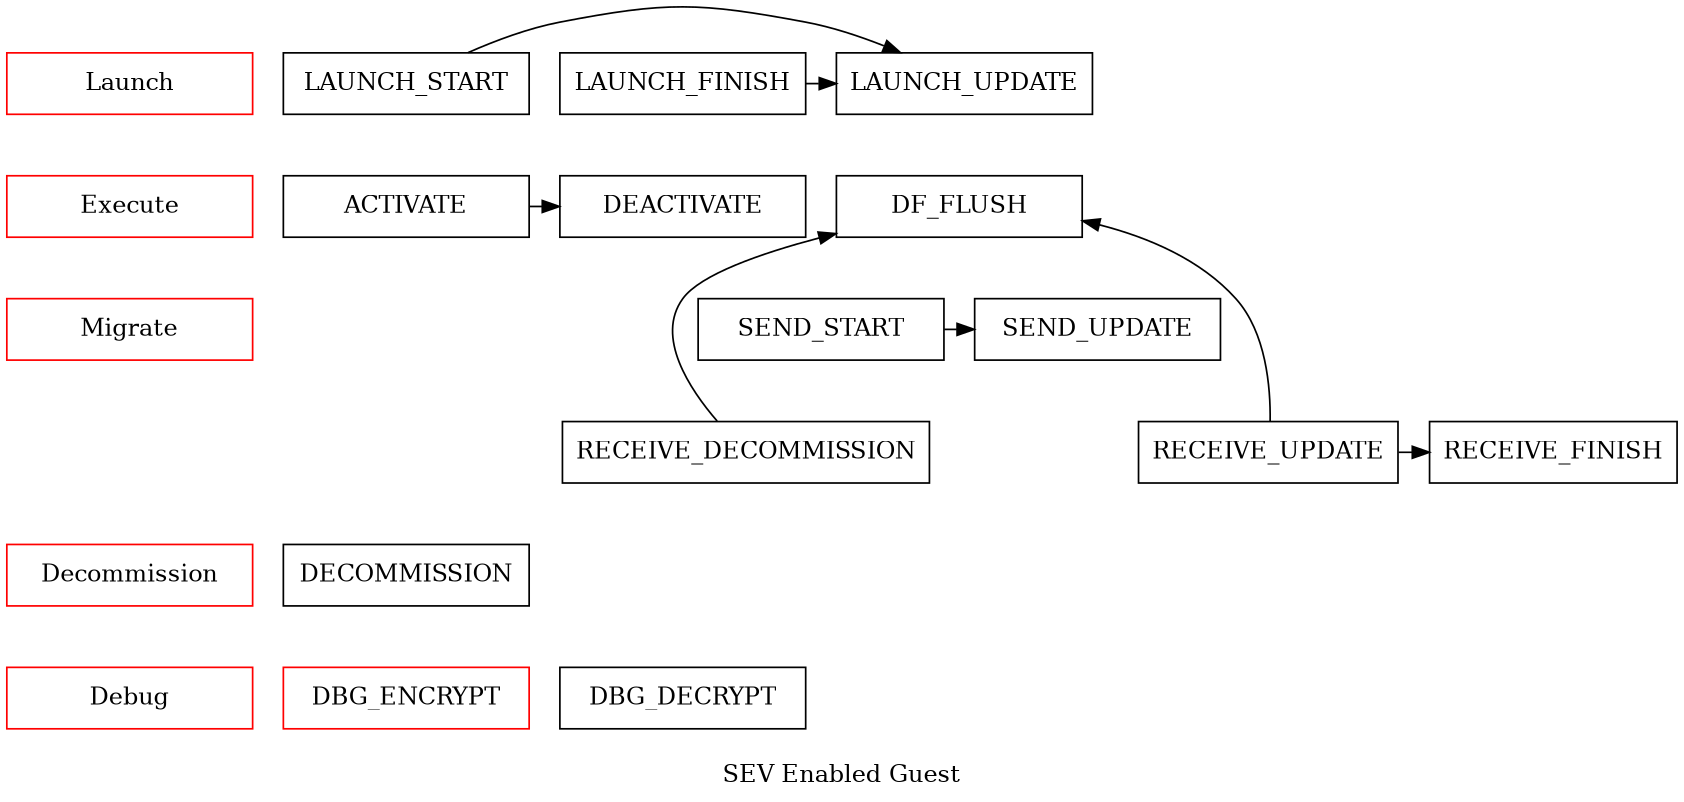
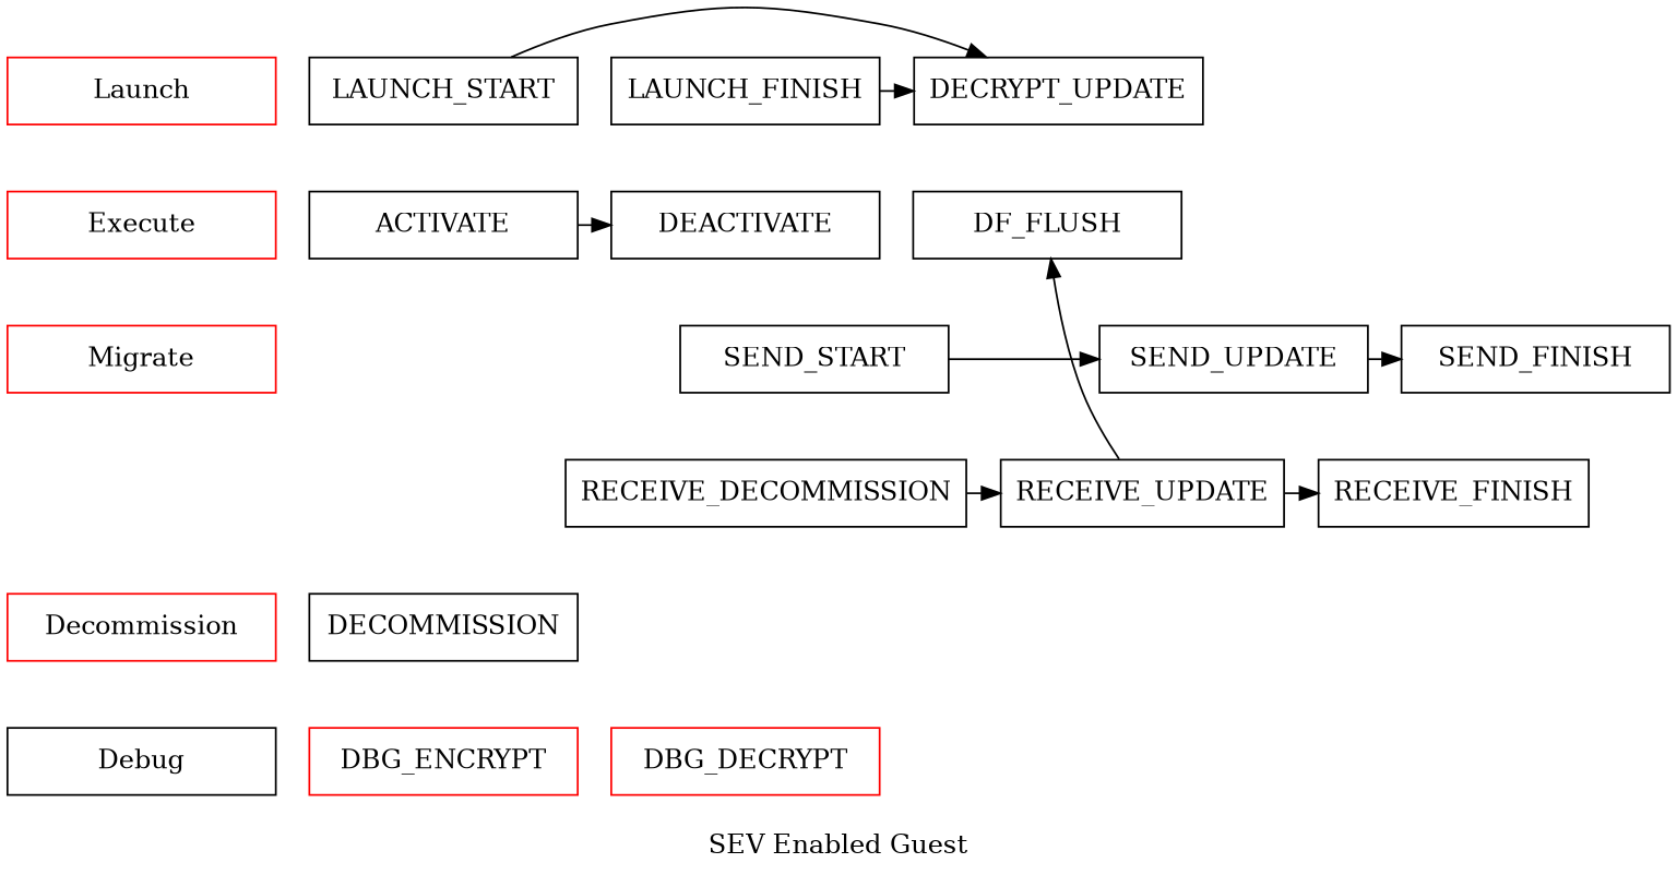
  digraph {
    label="\nSEV Enabled Guest"
    node [shape=box]
    edge [minlen=1]
    n1 [color=red label=Launch width=2]
    n2 [label=LAUNCH_START width=2]
-   n3 [label=LAUNCH_UPDATE width=2]
+   n3 [label=DECRYPT_UPDATE width=2]
    n4 [label=LAUNCH_FINISH width=2]
    n5 [color=red label=Execute width=2]
    n6 [label=ACTIVATE width=2]
    n7 [label=DEACTIVATE width=2]
    n8 [label=DF_FLUSH width=2]
    n9 [color=red label=Migrate width=2]
    n10 [label=SEND_START width=2]
    n11 [label=SEND_UPDATE width=2]
+   n12 [label=SEND_FINISH width=2]
    n13 [label=RECEIVE_DECOMMISSION width=2]
    n14 [label=RECEIVE_UPDATE width=2]
    n15 [label=RECEIVE_FINISH width=2]
    n16 [color=red label=Decommission width=2]
    n17 [label=DECOMMISSION width=2]
-   n18 [color=red label=Debug width=2]
+   n18 [color=black label=Debug width=2]
    n19 [color=red label=DBG_ENCRYPT width=2]
-   n20 [label=DBG_DECRYPT width=2]
+   n20 [label=DBG_DECRYPT width=2 color=red]
    subgraph sub_1 {
      rank=same
      n1
      n2
      n3
      n4
    }
    subgraph sub_2 {
      rank=same
      n5
      n6
      n7
      n8
    }
    subgraph sub_3 {
      rank=same
      n9
      n10
      n11
+     n12
    }
    subgraph sub_4 {
      rank=same
      n13
      n14
      n15
    }
    subgraph sub_5 {
      rank=same
      n16
      n17
    }
    subgraph sub_6 {
      rank=same
      n18
      n19
      n20
    }
    n1 -> n5 [style=invis]
    n2 -> n3
    n4 -> n3
    n5 -> n9 [style=invis]
    n6 -> n7
    n9 -> n16 [minlen=2 style=invis]
    n10 -> n11
    n10 -> n13 [style=invis]
-   n13 -> n8
+   n11 -> n12
+   n13 -> n14
    n14 -> n8
    n14 -> n15
    n16 -> n18 [style=invis]
    n19 -> n20 [style=invis]
  }
